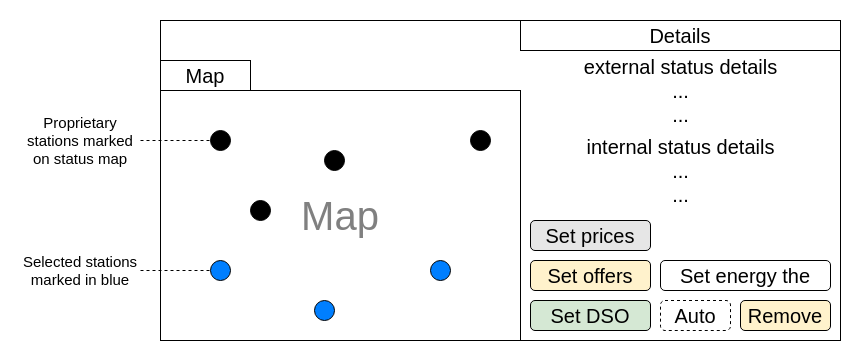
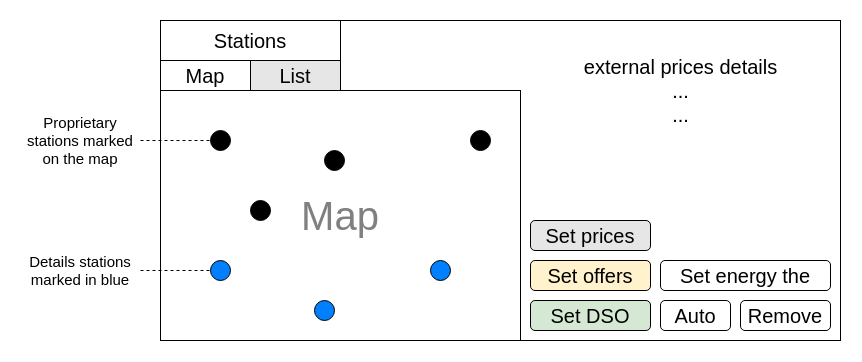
  <mxCell id="0" />
  <mxCell id="1" parent="0" />
  <mxCell id="2" value="" style="rounded=0;whiteSpace=wrap;html=1;fontSize=20;" parent="1" vertex="1"><mxGeometry x="160" width="680" height="320" as="geometry" y="20" /></mxCell>
  <mxCell id="3" value="&lt;p style=&quot;line-height: 1; font-size: 40px;&quot;&gt;Map&lt;/p&gt;" style="rounded=0;whiteSpace=wrap;html=1;fontSize=20;fontColor=#808080;" parent="1" vertex="1"><mxGeometry x="160" y="90" width="360" height="250" as="geometry" /></mxCell>
  <mxCell id="4" value="" style="ellipse;whiteSpace=wrap;html=1;aspect=fixed;fontSize=40;fontColor=#808080;fillColor=#000000;" parent="1" vertex="1"><mxGeometry x="210" y="130" width="20" height="20" as="geometry" /></mxCell>
  <mxCell id="5" value="" style="ellipse;whiteSpace=wrap;html=1;aspect=fixed;fontSize=40;fontColor=#808080;fillColor=#000000;" parent="1" vertex="1"><mxGeometry x="324" y="150" width="20" height="20" as="geometry" /></mxCell>
  <mxCell id="6" value="" style="ellipse;whiteSpace=wrap;html=1;aspect=fixed;fontSize=40;fontColor=#808080;fillColor=#007FFF;" parent="1" vertex="1"><mxGeometry x="210" y="260" width="20" height="20" as="geometry" /></mxCell>
  <mxCell id="7" value="" style="ellipse;whiteSpace=wrap;html=1;aspect=fixed;fontSize=40;fontColor=#808080;fillColor=#007FFF;" parent="1" vertex="1"><mxGeometry x="314" y="300" width="20" height="20" as="geometry" /></mxCell>
  <mxCell id="8" value="" style="ellipse;whiteSpace=wrap;html=1;aspect=fixed;fontSize=40;fontColor=#808080;fillColor=#000000;" parent="1" vertex="1"><mxGeometry x="250" y="200" width="20" height="20" as="geometry" /></mxCell>
  <mxCell id="9" value="" style="ellipse;whiteSpace=wrap;html=1;aspect=fixed;fontSize=40;fontColor=#808080;fillColor=#000000;" parent="1" vertex="1"><mxGeometry x="470" y="130" width="20" height="20" as="geometry" /></mxCell>
  <mxCell id="10" value="" style="ellipse;whiteSpace=wrap;html=1;aspect=fixed;fontSize=40;fontColor=#808080;fillColor=#007FFF;" parent="1" vertex="1"><mxGeometry x="430" y="260" width="20" height="20" as="geometry" /></mxCell>
  <mxCell id="11" value="" style="endArrow=none;dashed=1;html=1;rounded=0;fontSize=40;fontColor=#808080;entryX=0;entryY=0.5;entryDx=0;entryDy=0;" parent="1" target="4" edge="1"><mxGeometry width="50" height="50" relative="1" as="geometry"><mxPoint x="140" y="140" as="sourcePoint" /><mxPoint x="100" y="115" as="targetPoint" /></mxGeometry></mxCell>
- <mxCell id="12" value="&lt;font style=&quot;font-size: 15px;&quot;&gt;Proprietary stations marked on status map&lt;/font&gt;" style="text;html=1;strokeColor=none;fillColor=none;align=center;verticalAlign=middle;whiteSpace=wrap;rounded=0;fontSize=10;fontColor=#000000;" parent="1" vertex="1"><mxGeometry y="110" width="120" height="60" as="geometry" x="20" /></mxCell>
+ <mxCell id="12" value="&lt;font style=&quot;font-size: 15px;&quot;&gt;Proprietary stations marked on the map&lt;/font&gt;" style="text;html=1;strokeColor=none;fillColor=none;align=center;verticalAlign=middle;whiteSpace=wrap;rounded=0;fontSize=10;fontColor=#000000;" parent="1" vertex="1"><mxGeometry y="110" width="120" height="60" as="geometry" x="20" /></mxCell>
+ <mxCell id="13" value="Stations" style="rounded=0;whiteSpace=wrap;html=1;fontSize=20;fontColor=#000000;fillColor=#FFFFFF;" parent="1" vertex="1"><mxGeometry x="160" width="180" height="40" as="geometry" y="20" /></mxCell>
  <mxCell id="14" value="" style="endArrow=none;dashed=1;html=1;rounded=0;fontSize=20;fontColor=#000000;entryX=0;entryY=0.5;entryDx=0;entryDy=0;" parent="1" target="6" edge="1"><mxGeometry width="50" height="50" relative="1" as="geometry"><mxPoint x="140" y="270" as="sourcePoint" /><mxPoint x="460" y="160" as="targetPoint" /></mxGeometry></mxCell>
- <mxCell id="15" value="&lt;font style=&quot;font-size: 15px;&quot;&gt;Selected stations marked in blue&lt;/font&gt;" style="text;html=1;strokeColor=none;fillColor=none;align=center;verticalAlign=middle;whiteSpace=wrap;rounded=0;fontSize=10;fontColor=#000000;" parent="1" vertex="1"><mxGeometry y="240" width="120" height="60" as="geometry" x="20" /></mxCell>
+ <mxCell id="15" value="&lt;font style=&quot;font-size: 15px;&quot;&gt;Details stations marked in blue&lt;/font&gt;" style="text;html=1;strokeColor=none;fillColor=none;align=center;verticalAlign=middle;whiteSpace=wrap;rounded=0;fontSize=10;fontColor=#000000;" parent="1" vertex="1"><mxGeometry y="240" width="120" height="60" as="geometry" x="20" /></mxCell>
  <mxCell id="16" value="Map" style="rounded=0;whiteSpace=wrap;html=1;fontSize=20;fontColor=#000000;strokeColor=#000000;fillColor=#FFFFFF;" parent="1" vertex="1"><mxGeometry x="160" y="60" width="90" height="30" as="geometry" /></mxCell>
- <mxCell id="18" value="external status details&lt;br&gt;...&lt;br&gt;..." style="text;html=1;strokeColor=none;fillColor=none;align=center;verticalAlign=middle;whiteSpace=wrap;rounded=0;fontSize=20;fontColor=#000000;" parent="1" vertex="1"><mxGeometry x="577.5" y="50" width="205" height="80" as="geometry" /></mxCell>
- <mxCell id="19" value="internal status details&lt;br&gt;...&lt;br&gt;..." style="text;html=1;strokeColor=none;fillColor=none;align=center;verticalAlign=middle;whiteSpace=wrap;rounded=0;fontSize=20;fontColor=#000000;" parent="1" vertex="1"><mxGeometry x="577.5" y="130" width="205" height="80" as="geometry" /></mxCell>
+ <mxCell id="17" value="List" style="rounded=0;whiteSpace=wrap;html=1;fontSize=20;fontColor=#000000;strokeColor=#000000;fillColor=#E6E6E6;" parent="1" vertex="1"><mxGeometry x="250" y="60" width="90" height="30" as="geometry" /></mxCell>
+ <mxCell id="18" value="external prices details&lt;br&gt;...&lt;br&gt;..." style="text;html=1;strokeColor=none;fillColor=none;align=center;verticalAlign=middle;whiteSpace=wrap;rounded=0;fontSize=20;fontColor=#000000;" parent="1" vertex="1"><mxGeometry x="577.5" y="50" width="205" height="80" as="geometry" /></mxCell>
  <mxCell id="20" value="Set prices" style="rounded=1;whiteSpace=wrap;html=1;fontSize=20;fontColor=#000000;strokeColor=#000000;fillColor=#e6e6e6;" parent="1" vertex="1"><mxGeometry x="530" y="220" width="120" height="30" as="geometry" /></mxCell>
  <mxCell id="21" value="Set offers" style="rounded=1;whiteSpace=wrap;html=1;fontSize=20;fontColor=#000000;strokeColor=#000000;fillColor=#fff2cc;" parent="1" vertex="1"><mxGeometry x="530" y="260" width="120" height="30" as="geometry" /></mxCell>
- <mxCell id="22" value="Details" style="rounded=0;whiteSpace=wrap;html=1;fontSize=20;fontColor=#000000;strokeColor=#000000;fillColor=#FFFFFF;" parent="1" vertex="1"><mxGeometry x="520" width="320" height="30" as="geometry" y="20" /></mxCell>
  <mxCell id="23" value="Set energy the" style="rounded=1;whiteSpace=wrap;html=1;fontSize=20;" parent="1" vertex="1"><mxGeometry x="660" y="260" width="170" height="30" as="geometry" /></mxCell>
- <mxCell id="24" value="Remove" style="rounded=1;whiteSpace=wrap;html=1;fontSize=20;fontColor=#000000;strokeColor=#000000;fillColor=#fff2cc;" parent="1" vertex="1"><mxGeometry x="740" y="300" width="90" height="30" as="geometry" /></mxCell>
+ <mxCell id="24" value="Remove" style="rounded=1;whiteSpace=wrap;html=1;fontSize=20;fontColor=#000000;strokeColor=#000000;fillColor=#FFFFFF;" parent="1" vertex="1"><mxGeometry x="740" y="300" width="90" height="30" as="geometry" /></mxCell>
  <mxCell id="25" value="Set DSO" style="rounded=1;whiteSpace=wrap;html=1;fontSize=20;fontColor=#000000;strokeColor=#000000;fillColor=#d5e8d4;" parent="1" vertex="1"><mxGeometry x="530" y="300" width="120" height="30" as="geometry" /></mxCell>
- <mxCell id="26" value="Auto" style="rounded=1;whiteSpace=wrap;html=1;fontSize=20;fontColor=#000000;strokeColor=#000000;fillColor=#FFFFFF;dashed=1;" vertex="1" parent="1"><mxGeometry x="660" y="300" width="70" height="30" as="geometry" /></mxCell>
+ <mxCell id="26" value="Auto" style="rounded=1;whiteSpace=wrap;html=1;fontSize=20;fontColor=#000000;strokeColor=#000000;fillColor=#FFFFFF;" vertex="1" parent="1"><mxGeometry x="660" y="300" width="70" height="30" as="geometry" /></mxCell>
